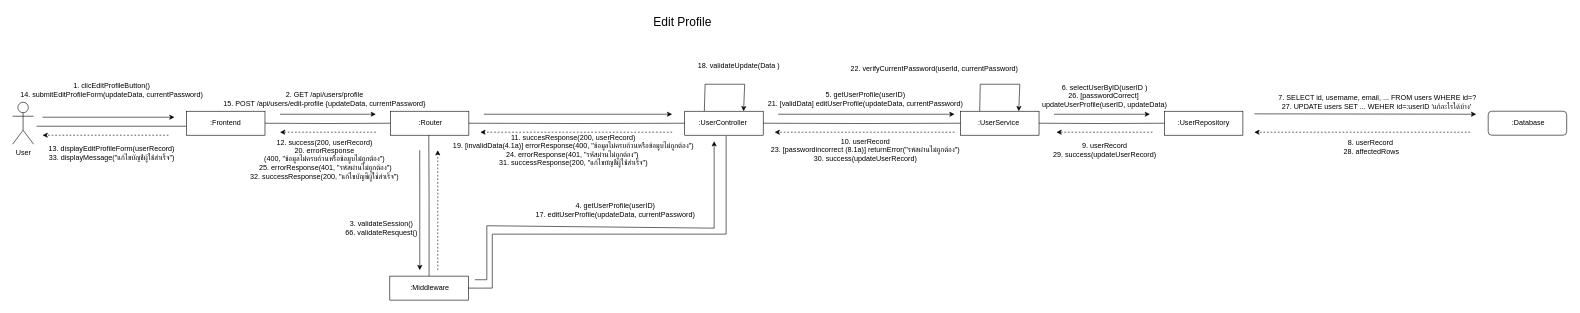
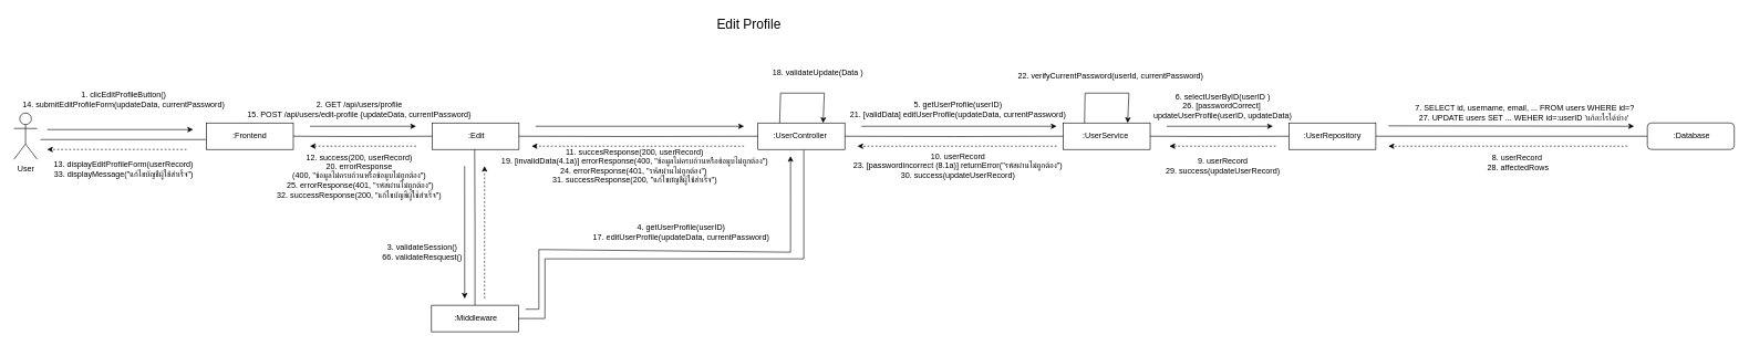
  <mxCell id="0" />
  <mxCell id="1" parent="0" />
  <mxCell id="2" style="edgeStyle=orthogonalEdgeStyle;rounded=0;orthogonalLoop=1;jettySize=auto;html=1;entryX=0;entryY=0.5;entryDx=0;entryDy=0;endArrow=none;startFill=0;" edge="1" parent="1"><mxGeometry relative="1" as="geometry"><mxPoint x="60" y="210" as="sourcePoint" /><mxPoint x="310" y="210" as="targetPoint" /></mxGeometry></mxCell>
  <mxCell id="3" value="User" style="shape=umlActor;verticalLabelPosition=bottom;verticalAlign=top;html=1;outlineConnect=0;" vertex="1" parent="1"><mxGeometry x="20" y="170" width="35" height="70" as="geometry" /></mxCell>
  <mxCell id="4" value=":Frontend" style="rounded=0;whiteSpace=wrap;html=1;" vertex="1" parent="1"><mxGeometry x="310" y="185" width="130.91" height="40" as="geometry" /></mxCell>
  <mxCell id="5" value="" style="endArrow=classic;html=1;rounded=0;" edge="1" parent="1"><mxGeometry width="50" height="50" relative="1" as="geometry"><mxPoint x="70" y="195" as="sourcePoint" /><mxPoint x="290" y="195" as="targetPoint" /></mxGeometry></mxCell>
  <mxCell id="6" value="" style="endArrow=classic;html=1;rounded=0;dashed=1;" edge="1" parent="1"><mxGeometry width="50" height="50" relative="1" as="geometry"><mxPoint x="280" y="225" as="sourcePoint" /><mxPoint x="70" y="225" as="targetPoint" /></mxGeometry></mxCell>
- <mxCell id="7" value="&amp;nbsp;:Router" style="rounded=0;whiteSpace=wrap;html=1;" vertex="1" parent="1"><mxGeometry x="650" y="185" width="130.91" height="40" as="geometry" /></mxCell>
+ <mxCell id="7" value="&amp;nbsp;:Edit" style="rounded=0;whiteSpace=wrap;html=1;" vertex="1" parent="1"><mxGeometry x="650" y="185" width="130.91" height="40" as="geometry" /></mxCell>
  <mxCell id="8" style="edgeStyle=orthogonalEdgeStyle;rounded=0;orthogonalLoop=1;jettySize=auto;html=1;entryX=0;entryY=0.5;entryDx=0;entryDy=0;endArrow=none;startFill=0;" edge="1" parent="1" target="7"><mxGeometry relative="1" as="geometry"><mxPoint x="440.91" y="205" as="sourcePoint" /><mxPoint x="645.91" y="205" as="targetPoint" /></mxGeometry></mxCell>
  <mxCell id="9" value="" style="endArrow=classic;html=1;rounded=0;" edge="1" parent="1"><mxGeometry width="50" height="50" relative="1" as="geometry"><mxPoint x="465.91" y="190" as="sourcePoint" /><mxPoint x="625.91" y="190" as="targetPoint" /></mxGeometry></mxCell>
  <mxCell id="10" value="&amp;nbsp;" style="text;whiteSpace=wrap;html=1;" vertex="1" parent="1"><mxGeometry x="550" y="170" width="40" height="40" as="geometry" /></mxCell>
  <mxCell id="11" value=":UserController&amp;nbsp;" style="rounded=0;whiteSpace=wrap;html=1;" vertex="1" parent="1"><mxGeometry x="1140.91" y="185" width="130.91" height="40" as="geometry" /></mxCell>
  <mxCell id="12" style="edgeStyle=orthogonalEdgeStyle;rounded=0;orthogonalLoop=1;jettySize=auto;html=1;entryX=0;entryY=0.5;entryDx=0;entryDy=0;endArrow=none;startFill=0;" edge="1" parent="1" target="11"><mxGeometry relative="1" as="geometry"><mxPoint x="780.91" y="205" as="sourcePoint" /><mxPoint x="985.91" y="205" as="targetPoint" /></mxGeometry></mxCell>
  <mxCell id="13" value="" style="endArrow=classic;html=1;rounded=0;" edge="1" parent="1"><mxGeometry width="50" height="50" relative="1" as="geometry"><mxPoint x="805.91" y="190" as="sourcePoint" /><mxPoint x="1120" y="190" as="targetPoint" /></mxGeometry></mxCell>
  <mxCell id="14" value="" style="endArrow=classic;html=1;rounded=0;dashed=1;" edge="1" parent="1"><mxGeometry width="50" height="50" relative="1" as="geometry"><mxPoint x="1120" y="220" as="sourcePoint" /><mxPoint x="800" y="220" as="targetPoint" /></mxGeometry></mxCell>
  <mxCell id="15" value=":UserService&amp;nbsp;" style="rounded=0;whiteSpace=wrap;html=1;" vertex="1" parent="1"><mxGeometry x="1600.91" y="185" width="130.91" height="40" as="geometry" /></mxCell>
  <mxCell id="16" style="edgeStyle=orthogonalEdgeStyle;rounded=0;orthogonalLoop=1;jettySize=auto;html=1;entryX=0;entryY=0.5;entryDx=0;entryDy=0;endArrow=none;startFill=0;" edge="1" parent="1" target="15"><mxGeometry relative="1" as="geometry"><mxPoint x="1271.82" y="205" as="sourcePoint" /><mxPoint x="1476.82" y="205" as="targetPoint" /></mxGeometry></mxCell>
  <mxCell id="17" value="" style="endArrow=classic;html=1;rounded=0;" edge="1" parent="1"><mxGeometry width="50" height="50" relative="1" as="geometry"><mxPoint x="1296.82" y="190" as="sourcePoint" /><mxPoint x="1590.91" y="190" as="targetPoint" /></mxGeometry></mxCell>
  <mxCell id="18" value="" style="endArrow=classic;html=1;rounded=0;dashed=1;" edge="1" parent="1"><mxGeometry width="50" height="50" relative="1" as="geometry"><mxPoint x="1590.91" y="220" as="sourcePoint" /><mxPoint x="1290.91" y="220" as="targetPoint" /></mxGeometry></mxCell>
+ <mxCell id="19" style="edgeStyle=orthogonalEdgeStyle;rounded=0;orthogonalLoop=1;jettySize=auto;html=1;endArrow=none;startFill=0;" edge="1" parent="1" source="20" target="25"><mxGeometry relative="1" as="geometry" /></mxCell>
  <mxCell id="20" value=":UserRepository" style="rounded=0;whiteSpace=wrap;html=1;" vertex="1" parent="1"><mxGeometry x="1940.91" y="185" width="130.91" height="40" as="geometry" /></mxCell>
  <mxCell id="21" style="edgeStyle=orthogonalEdgeStyle;rounded=0;orthogonalLoop=1;jettySize=auto;html=1;entryX=0;entryY=0.5;entryDx=0;entryDy=0;endArrow=none;startFill=0;" edge="1" parent="1" target="20"><mxGeometry relative="1" as="geometry"><mxPoint x="1731.82" y="205" as="sourcePoint" /><mxPoint x="1936.82" y="205" as="targetPoint" /></mxGeometry></mxCell>
  <mxCell id="22" value="" style="endArrow=classic;html=1;rounded=0;" edge="1" parent="1"><mxGeometry width="50" height="50" relative="1" as="geometry"><mxPoint x="1756.82" y="190" as="sourcePoint" /><mxPoint x="1916.82" y="190" as="targetPoint" /></mxGeometry></mxCell>
  <mxCell id="23" value="" style="endArrow=classic;html=1;rounded=0;dashed=1;" edge="1" parent="1"><mxGeometry width="50" height="50" relative="1" as="geometry"><mxPoint x="1920.91" y="220" as="sourcePoint" /><mxPoint x="1760.91" y="220" as="targetPoint" /></mxGeometry></mxCell>
  <mxCell id="24" value="2. GET /api/users/profile&lt;div&gt;15. POST /api/users/edit-profile {updateData, currentPassword}&lt;/div&gt;" style="text;html=1;align=center;verticalAlign=middle;resizable=0;points=[];autosize=1;strokeColor=none;fillColor=none;" vertex="1" parent="1"><mxGeometry x="360" y="145" width="360" height="40" as="geometry" /></mxCell>
  <mxCell id="25" value="&amp;nbsp;:Database" style="whiteSpace=wrap;html=1;rounded=1;" vertex="1" parent="1"><mxGeometry x="2480.91" y="185" width="130.91" height="40" as="geometry" /></mxCell>
- <mxCell id="26" value="Edit Profile" style="text;html=1;align=center;verticalAlign=middle;whiteSpace=wrap;rounded=0;fontSize=20;" vertex="1" parent="1"><mxGeometry x="965" y="20" width="345" height="30" as="geometry" /></mxCell>
+ <mxCell id="26" value="Edit Profile" style="text;html=1;align=center;verticalAlign=middle;whiteSpace=wrap;rounded=0;fontSize=20;" vertex="1" parent="1"><mxGeometry x="955" y="20" width="345" height="30" as="geometry" /></mxCell>
  <mxCell id="27" value="1. clicEditProfileButton()&lt;div&gt;14. submitEditProfileForm(updateData, currentPassword)&lt;/div&gt;" style="text;html=1;align=center;verticalAlign=middle;resizable=0;points=[];autosize=1;strokeColor=none;fillColor=none;" vertex="1" parent="1"><mxGeometry x="20" y="130" width="330" height="40" as="geometry" /></mxCell>
  <mxCell id="28" value="" style="endArrow=classic;html=1;rounded=0;dashed=1;" edge="1" parent="1"><mxGeometry width="50" height="50" relative="1" as="geometry"><mxPoint x="625.91" y="220" as="sourcePoint" /><mxPoint x="465.91" y="220" as="targetPoint" /></mxGeometry></mxCell>
  <mxCell id="29" value="" style="endArrow=classic;html=1;rounded=0;" edge="1" parent="1"><mxGeometry width="50" height="50" relative="1" as="geometry"><mxPoint x="2090.91" y="189.38" as="sourcePoint" /><mxPoint x="2460.91" y="190" as="targetPoint" /></mxGeometry></mxCell>
  <mxCell id="30" value="" style="endArrow=classic;html=1;rounded=0;dashed=1;" edge="1" parent="1"><mxGeometry width="50" height="50" relative="1" as="geometry"><mxPoint x="2450.91" y="220" as="sourcePoint" /><mxPoint x="2090.91" y="220" as="targetPoint" /></mxGeometry></mxCell>
  <mxCell id="31" value="&amp;nbsp;" style="text;html=1;align=center;verticalAlign=middle;resizable=0;points=[];autosize=1;strokeColor=none;fillColor=none;" vertex="1" parent="1"><mxGeometry x="880" y="235" width="30" height="30" as="geometry" /></mxCell>
  <mxCell id="32" value="12. success(200, userRecord)&lt;div&gt;20. errorResponse&lt;/div&gt;&lt;div&gt;(400, &quot;ข้อมูลไม่ครบถ้วนหรือข้อมูบไม่ถูกต้อง&quot;)&lt;/div&gt;&lt;div&gt;&amp;nbsp;25. errorResponse(401, &quot;รหัสผ่านไม่ถูกต้อง&quot;)&lt;/div&gt;&lt;div&gt;32.&lt;span style=&quot;background-color: transparent; color: light-dark(rgb(0, 0, 0), rgb(255, 255, 255));&quot;&gt;&amp;nbsp;successResponse(200, &quot;แก้ไขบัญชีผู้ใช้สำเร็จ&quot;)&lt;/span&gt;&lt;/div&gt;" style="text;html=1;align=center;verticalAlign=middle;resizable=0;points=[];autosize=1;strokeColor=none;fillColor=none;" vertex="1" parent="1"><mxGeometry x="395" y="220" width="290" height="90" as="geometry" /></mxCell>
  <mxCell id="33" value="13. displayEditProfileForm(userRecord)&lt;div&gt;33. displayMessage(&quot;แก้ไขบัญชีผู้ใช้สำเร็จ&quot;)&lt;/div&gt;" style="text;html=1;align=center;verticalAlign=middle;resizable=0;points=[];autosize=1;strokeColor=none;fillColor=none;" vertex="1" parent="1"><mxGeometry x="60" y="235" width="250" height="40" as="geometry" /></mxCell>
  <mxCell id="34" style="edgeStyle=orthogonalEdgeStyle;rounded=0;orthogonalLoop=1;jettySize=auto;html=1;entryX=0.5;entryY=1;entryDx=0;entryDy=0;endArrow=none;startFill=0;" edge="1" parent="1" source="35"><mxGeometry relative="1" as="geometry"><mxPoint x="714.09" y="225" as="targetPoint" /></mxGeometry></mxCell>
  <mxCell id="35" value="&amp;nbsp;:Middleware" style="rounded=0;whiteSpace=wrap;html=1;" vertex="1" parent="1"><mxGeometry x="649.09" y="460" width="130.91" height="40" as="geometry" /></mxCell>
  <mxCell id="36" value="" style="endArrow=classic;html=1;rounded=0;" edge="1" parent="1"><mxGeometry width="50" height="50" relative="1" as="geometry"><mxPoint x="699" y="250" as="sourcePoint" /><mxPoint x="699.09" y="450" as="targetPoint" /></mxGeometry></mxCell>
  <mxCell id="37" value="" style="endArrow=classic;html=1;rounded=0;dashed=1;" edge="1" parent="1"><mxGeometry width="50" height="50" relative="1" as="geometry"><mxPoint x="729.09" y="450" as="sourcePoint" /><mxPoint x="729.09" y="250" as="targetPoint" /></mxGeometry></mxCell>
  <mxCell id="38" value="3. validateSession()&lt;div&gt;66. validateResquest()&lt;/div&gt;" style="text;html=1;align=center;verticalAlign=middle;resizable=0;points=[];autosize=1;strokeColor=none;fillColor=none;" vertex="1" parent="1"><mxGeometry x="565" y="360" width="140" height="40" as="geometry" /></mxCell>
  <mxCell id="39" value="" style="endArrow=classic;html=1;rounded=0;exitX=0.25;exitY=0;exitDx=0;exitDy=0;entryX=0.75;entryY=0;entryDx=0;entryDy=0;" edge="1" parent="1" source="11" target="11"><mxGeometry width="50" height="50" relative="1" as="geometry"><mxPoint x="1140.91" y="160" as="sourcePoint" /><mxPoint x="1270.91" y="140" as="targetPoint" /><Array as="points"><mxPoint x="1174.65" y="150" /><mxPoint x="1174.91" y="140" /><mxPoint x="1240.91" y="140" /></Array></mxGeometry></mxCell>
  <mxCell id="40" value="18. validateUpdate(Data )" style="text;html=1;align=center;verticalAlign=middle;resizable=0;points=[];autosize=1;strokeColor=none;fillColor=none;" vertex="1" parent="1"><mxGeometry x="1151.37" y="95" width="160" height="30" as="geometry" /></mxCell>
  <mxCell id="41" value="11. succesResponse(200, userRecord)&lt;div&gt;19. [invalidData(4.1a)] errorResponse(400, &quot;ข้อมูลไม่ครบถ้วนหรือข้อมูบไม่ถูกต้อง&quot;)&lt;/div&gt;&lt;div&gt;&amp;nbsp;24. errorResponse(401, &quot;รหัสผ่านไม่ถูกต้อง&quot;)&amp;nbsp;&amp;nbsp;&lt;/div&gt;&lt;div&gt;31&lt;span style=&quot;background-color: transparent; color: light-dark(rgb(0, 0, 0), rgb(255, 255, 255));&quot;&gt;. successResponse(200, &quot;แก้ไขบัญชีผู้ใช้สำเร็จ&quot;)&lt;/span&gt;&lt;/div&gt;" style="text;html=1;align=center;verticalAlign=middle;resizable=0;points=[];autosize=1;strokeColor=none;fillColor=none;" vertex="1" parent="1"><mxGeometry x="730" y="215" width="450" height="70" as="geometry" /></mxCell>
  <mxCell id="42" style="edgeStyle=orthogonalEdgeStyle;rounded=0;orthogonalLoop=1;jettySize=auto;html=1;endArrow=none;startFill=0;exitX=1;exitY=0.5;exitDx=0;exitDy=0;" edge="1" parent="1" source="35"><mxGeometry relative="1" as="geometry"><mxPoint x="1210" y="226" as="targetPoint" /><mxPoint x="885.21" y="515" as="sourcePoint" /><Array as="points"><mxPoint x="820" y="480" /><mxPoint x="820" y="390" /><mxPoint x="1210" y="390" /><mxPoint x="1210" y="226" /></Array></mxGeometry></mxCell>
  <mxCell id="43" value="4. getUserProfile(userID)&lt;div&gt;17. editUserProfile(updateData, currentPassword)&lt;/div&gt;" style="text;html=1;align=center;verticalAlign=middle;resizable=0;points=[];autosize=1;strokeColor=none;fillColor=none;" vertex="1" parent="1"><mxGeometry x="880" y="330" width="290" height="40" as="geometry" /></mxCell>
  <mxCell id="44" value="&amp;nbsp;" style="text;html=1;align=center;verticalAlign=middle;resizable=0;points=[];autosize=1;strokeColor=none;fillColor=none;" vertex="1" parent="1"><mxGeometry x="1426.82" y="150" width="30" height="30" as="geometry" /></mxCell>
  <mxCell id="45" value="6. selectUserByID(userID )&lt;div&gt;26. [passwordCorrect]&amp;nbsp;&lt;/div&gt;&lt;div&gt;&lt;span style=&quot;background-color: transparent; color: light-dark(rgb(0, 0, 0), rgb(255, 255, 255));&quot;&gt;updateUserProfile(userID, updateData)&lt;/span&gt;&lt;/div&gt;" style="text;html=1;align=center;verticalAlign=middle;resizable=0;points=[];autosize=1;strokeColor=none;fillColor=none;" vertex="1" parent="1"><mxGeometry x="1725.91" y="130" width="230" height="60" as="geometry" /></mxCell>
  <mxCell id="46" value="7. SELECT id, username, email, ... FROM users WHERE id=?&lt;div&gt;27. UPDATE users SET ... WEHER id=:userID 'แก้อะไรได้บ้าง'&amp;nbsp;&lt;/div&gt;" style="text;html=1;align=center;verticalAlign=middle;resizable=0;points=[];autosize=1;strokeColor=none;fillColor=none;" vertex="1" parent="1"><mxGeometry x="2120.91" y="150" width="350" height="40" as="geometry" /></mxCell>
  <mxCell id="47" value="8. userRecord&amp;nbsp;&lt;div&gt;28. affectedRows&lt;/div&gt;" style="text;html=1;align=center;verticalAlign=middle;resizable=0;points=[];autosize=1;strokeColor=none;fillColor=none;" vertex="1" parent="1"><mxGeometry x="2225.91" y="225" width="120" height="40" as="geometry" /></mxCell>
  <mxCell id="48" value="9. userRecord&lt;div&gt;29. success(updateUserRecord)&lt;/div&gt;" style="text;html=1;align=center;verticalAlign=middle;resizable=0;points=[];autosize=1;strokeColor=none;fillColor=none;" vertex="1" parent="1"><mxGeometry x="1740.91" y="230" width="200" height="40" as="geometry" /></mxCell>
  <mxCell id="49" value="10. userRecord&lt;div&gt;23. [passwordincorrect (8.1a)] returnError(&quot;รหัสผ่านไม่ถูกต้อง&quot;)&lt;/div&gt;&lt;div&gt;30. success(updateUserRecord)&lt;/div&gt;" style="text;html=1;align=center;verticalAlign=middle;resizable=0;points=[];autosize=1;strokeColor=none;fillColor=none;" vertex="1" parent="1"><mxGeometry x="1266.82" y="220" width="350" height="60" as="geometry" /></mxCell>
  <mxCell id="50" value="5. getUserProfile(userID)&lt;div&gt;21. [validData] editUserProfile(updateData, currentPassword)&lt;/div&gt;" style="text;html=1;align=center;verticalAlign=middle;resizable=0;points=[];autosize=1;strokeColor=none;fillColor=none;" vertex="1" parent="1"><mxGeometry x="1266.82" y="145" width="350" height="40" as="geometry" /></mxCell>
  <mxCell id="51" value="" style="endArrow=classic;html=1;rounded=0;" edge="1" parent="1"><mxGeometry width="50" height="50" relative="1" as="geometry"><mxPoint x="790.91" y="466" as="sourcePoint" /><mxPoint x="1190" y="235" as="targetPoint" /><Array as="points"><mxPoint x="810.91" y="466" /><mxPoint x="810.91" y="376" /><mxPoint x="1190" y="380" /><mxPoint x="1190" y="300" /></Array></mxGeometry></mxCell>
  <mxCell id="52" value="" style="endArrow=classic;html=1;rounded=0;exitX=0.25;exitY=0;exitDx=0;exitDy=0;entryX=0.75;entryY=0;entryDx=0;entryDy=0;" edge="1" parent="1"><mxGeometry width="50" height="50" relative="1" as="geometry"><mxPoint x="1632.91" y="185" as="sourcePoint" /><mxPoint x="1697.91" y="185" as="targetPoint" /><Array as="points"><mxPoint x="1633.56" y="150" /><mxPoint x="1633.82" y="140" /><mxPoint x="1699.82" y="140" /></Array></mxGeometry></mxCell>
- <mxCell id="53" value="22. verifyCurrentPassword(userId, currentPassword)" style="text;html=1;align=center;verticalAlign=middle;resizable=0;points=[];autosize=1;strokeColor=none;fillColor=none;" vertex="1" parent="1"><mxGeometry x="1406.82" y="100" width="300" height="30" as="geometry" /></mxCell>
+ <mxCell id="53" value="22. verifyCurrentPassword(userId, currentPassword)" style="text;html=1;align=center;verticalAlign=middle;resizable=0;points=[];autosize=1;strokeColor=none;fillColor=none;" vertex="1" parent="1"><mxGeometry x="1521.82" y="100" width="300" height="30" as="geometry" /></mxCell>
